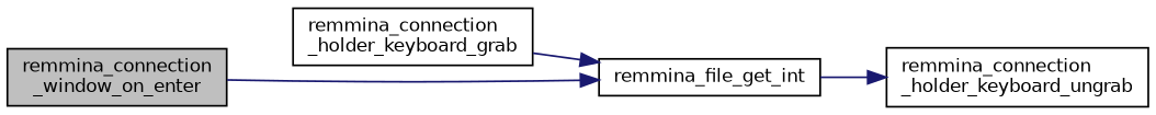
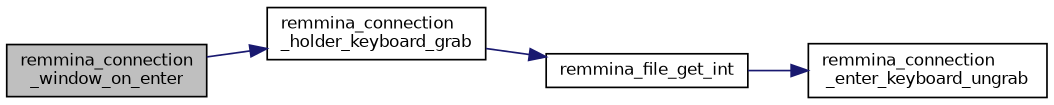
  digraph {
    rankdir=LR
    node [color=black fillcolor=white fontname=Helvetica fontsize=10 shape=record style=filled]
    edge [color=midnightblue fontname=Helvetica fontsize=10 labelfontname=Helvetica labelfontsize=10 style=solid]
    n1 [fillcolor=grey75 fontcolor=black height=0.2 label="remmina_connection\l_window_on_enter" width=0.4]
    n2 [height=0.2 label="remmina_connection\l_holder_keyboard_grab" width=0.4]
    n3 [height=0.2 label=remmina_file_get_int width=0.4]
-   n4 [height=0.2 label="remmina_connection\l_holder_keyboard_ungrab" width=0.4]
-   n1 -> n3
+   n4 [height=0.2 label="remmina_connection\l_enter_keyboard_ungrab" width=0.4]
+   n1 -> n2
    n2 -> n3
    n3 -> n4
  }
